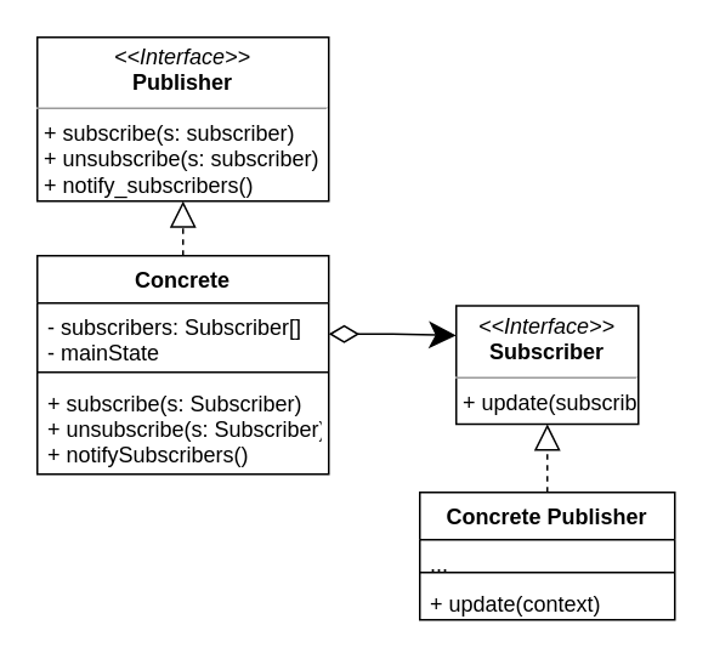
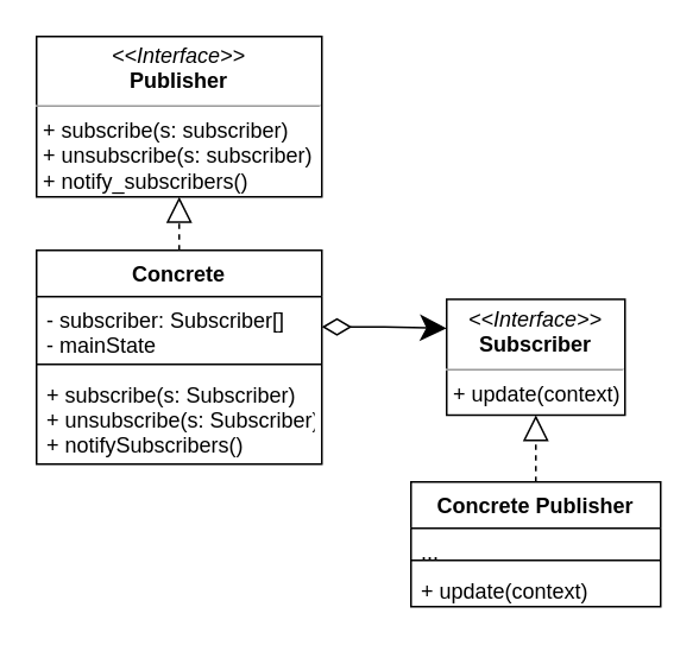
  <mxCell id="0" />
  <mxCell id="1" parent="0" />
  <mxCell id="2" value="Concrete" style="swimlane;fontStyle=1;align=center;verticalAlign=top;childLayout=stackLayout;horizontal=1;startSize=26;horizontalStack=0;resizeParent=1;resizeParentMax=0;resizeLast=0;collapsible=1;marginBottom=0;" vertex="1" parent="1"><mxGeometry x="20" y="140" width="160" height="120" as="geometry" /></mxCell>
- <mxCell id="3" value="- subscribers: Subscriber[]&#10;- mainState" style="text;strokeColor=none;fillColor=none;align=left;verticalAlign=top;spacingLeft=4;spacingRight=4;overflow=hidden;rotatable=0;points=[[0,0.5],[1,0.5]];portConstraint=eastwest;" vertex="1" parent="2"><mxGeometry y="26" width="160" height="34" as="geometry" /></mxCell>
+ <mxCell id="3" value="- subscriber: Subscriber[]&#10;- mainState" style="text;strokeColor=none;fillColor=none;align=left;verticalAlign=top;spacingLeft=4;spacingRight=4;overflow=hidden;rotatable=0;points=[[0,0.5],[1,0.5]];portConstraint=eastwest;" vertex="1" parent="2"><mxGeometry y="26" width="160" height="34" as="geometry" /></mxCell>
  <mxCell id="4" value="" style="line;strokeWidth=1;fillColor=none;align=left;verticalAlign=middle;spacingTop=-1;spacingLeft=3;spacingRight=3;rotatable=0;labelPosition=right;points=[];portConstraint=eastwest;" vertex="1" parent="2"><mxGeometry y="60" width="160" height="8" as="geometry" /></mxCell>
  <mxCell id="5" value="+ subscribe(s: Subscriber)&#10;+ unsubscribe(s: Subscriber)&#10;+ notifySubscribers()" style="text;strokeColor=none;fillColor=none;align=left;verticalAlign=top;spacingLeft=4;spacingRight=4;overflow=hidden;rotatable=0;points=[[0,0.5],[1,0.5]];portConstraint=eastwest;" vertex="1" parent="2"><mxGeometry y="68" width="160" height="52" as="geometry" /></mxCell>
- <mxCell id="6" value="&lt;p style=&quot;margin: 0px ; margin-top: 4px ; text-align: center&quot;&gt;&lt;i&gt;&amp;lt;&amp;lt;Interface&amp;gt;&amp;gt;&lt;/i&gt;&lt;br&gt;&lt;b&gt;Subscriber&lt;/b&gt;&lt;/p&gt;&lt;hr size=&quot;1&quot;&gt;&lt;p style=&quot;margin: 0px ; margin-left: 4px&quot;&gt;+ update(subscriber)&lt;/p&gt;" style="verticalAlign=top;align=left;overflow=fill;fontSize=12;fontFamily=Helvetica;html=1;" vertex="1" parent="1"><mxGeometry x="250" y="167.5" width="100" height="65" as="geometry" /></mxCell>
+ <mxCell id="6" value="&lt;p style=&quot;margin: 0px ; margin-top: 4px ; text-align: center&quot;&gt;&lt;i&gt;&amp;lt;&amp;lt;Interface&amp;gt;&amp;gt;&lt;/i&gt;&lt;br&gt;&lt;b&gt;Subscriber&lt;/b&gt;&lt;/p&gt;&lt;hr size=&quot;1&quot;&gt;&lt;p style=&quot;margin: 0px ; margin-left: 4px&quot;&gt;+ update(context)&lt;/p&gt;" style="verticalAlign=top;align=left;overflow=fill;fontSize=12;fontFamily=Helvetica;html=1;" vertex="1" parent="1"><mxGeometry x="250" y="167.5" width="100" height="65" as="geometry" /></mxCell>
  <mxCell id="7" value="" style="endArrow=classic;html=1;endSize=12;startArrow=diamondThin;startSize=14;startFill=0;edgeStyle=orthogonalEdgeStyle;align=left;verticalAlign=bottom;rounded=0;exitX=1;exitY=0.5;exitDx=0;exitDy=0;entryX=0;entryY=0.25;entryDx=0;entryDy=0;" edge="1" parent="1" source="3" target="6"><mxGeometry x="-0.432" y="-57" relative="1" as="geometry"><mxPoint x="210" y="270" as="sourcePoint" /><mxPoint x="370" y="270" as="targetPoint" /><mxPoint as="offset" /></mxGeometry></mxCell>
  <mxCell id="8" value="Concrete Publisher" style="swimlane;fontStyle=1;align=center;verticalAlign=top;childLayout=stackLayout;horizontal=1;startSize=26;horizontalStack=0;resizeParent=1;resizeParentMax=0;resizeLast=0;collapsible=1;marginBottom=0;" vertex="1" parent="1"><mxGeometry x="230" y="270" width="140" height="70" as="geometry" /></mxCell>
  <mxCell id="9" value="..." style="text;strokeColor=none;fillColor=none;align=left;verticalAlign=top;spacingLeft=4;spacingRight=4;overflow=hidden;rotatable=0;points=[[0,0.5],[1,0.5]];portConstraint=eastwest;" vertex="1" parent="8"><mxGeometry y="26" width="140" height="14" as="geometry" /></mxCell>
  <mxCell id="10" value="" style="line;strokeWidth=1;fillColor=none;align=left;verticalAlign=middle;spacingTop=-1;spacingLeft=3;spacingRight=3;rotatable=0;labelPosition=right;points=[];portConstraint=eastwest;" vertex="1" parent="8"><mxGeometry y="40" width="140" height="8" as="geometry" /></mxCell>
  <mxCell id="11" value="+ update(context)" style="text;strokeColor=none;fillColor=none;align=left;verticalAlign=top;spacingLeft=4;spacingRight=4;overflow=hidden;rotatable=0;points=[[0,0.5],[1,0.5]];portConstraint=eastwest;" vertex="1" parent="8"><mxGeometry y="48" width="140" height="22" as="geometry" /></mxCell>
  <mxCell id="12" value="" style="endArrow=block;dashed=1;endFill=0;endSize=12;html=1;rounded=0;entryX=0.5;entryY=1;entryDx=0;entryDy=0;exitX=0.5;exitY=0;exitDx=0;exitDy=0;" edge="1" parent="1" source="8" target="6"><mxGeometry width="160" relative="1" as="geometry"><mxPoint x="300" y="270" as="sourcePoint" /><mxPoint x="340" y="290" as="targetPoint" /></mxGeometry></mxCell>
  <mxCell id="13" value="&lt;p style=&quot;margin: 0px ; margin-top: 4px ; text-align: center&quot;&gt;&lt;i&gt;&amp;lt;&amp;lt;Interface&amp;gt;&amp;gt;&lt;/i&gt;&lt;br&gt;&lt;b&gt;Publisher&lt;/b&gt;&lt;/p&gt;&lt;hr size=&quot;1&quot;&gt;&lt;p style=&quot;margin: 0px ; margin-left: 4px&quot;&gt;&lt;span&gt;+ subscribe(s: subscriber)&lt;/span&gt;&lt;br&gt;&lt;/p&gt;&lt;p style=&quot;margin: 0px ; margin-left: 4px&quot;&gt;+ unsubscribe(s: subscriber)&lt;/p&gt;&lt;p style=&quot;margin: 0px ; margin-left: 4px&quot;&gt;+ notify_subscribers()&lt;/p&gt;&lt;p style=&quot;margin: 0px ; margin-left: 4px&quot;&gt;&lt;br&gt;&lt;/p&gt;" style="verticalAlign=top;align=left;overflow=fill;fontSize=12;fontFamily=Helvetica;html=1;" vertex="1" parent="1"><mxGeometry x="20" y="20" width="160" height="90" as="geometry" /></mxCell>
  <mxCell id="14" value="" style="endArrow=block;dashed=1;endFill=0;endSize=12;html=1;rounded=0;entryX=0.5;entryY=1;entryDx=0;entryDy=0;exitX=0.5;exitY=0;exitDx=0;exitDy=0;" edge="1" parent="1" source="2" target="13"><mxGeometry width="160" relative="1" as="geometry"><mxPoint x="310" y="300" as="sourcePoint" /><mxPoint x="310" y="245" as="targetPoint" /></mxGeometry></mxCell>
